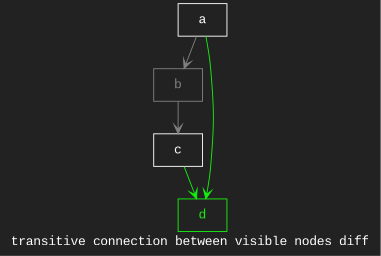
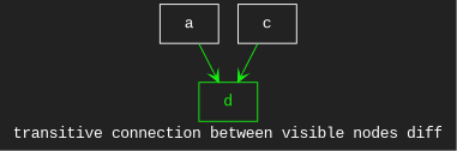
  digraph {
    bgcolor="#222222"
    fontcolor="#ffffff"
    fontname="Courier New"
    label="transitive connection between visible nodes diff"
    node [color="#ffffff" fontcolor="#ffffff" fontname="Courier New" shape=rectangle]
    edge [arrowhead=vee color="#7f7f7f"]
    n1 [label=a]
-   n2 [color="#7f7f7f" fontcolor="#7f7f7f" label=b]
    n3 [color="#15ef10" fontcolor="#15ef10" label=d]
    n4 [label=c]
-   n1 -> n2
    n1 -> n3 [color="#15ef10"]
-   n2 -> n4
    n4 -> n3 [color="#15ef10"]
  }
